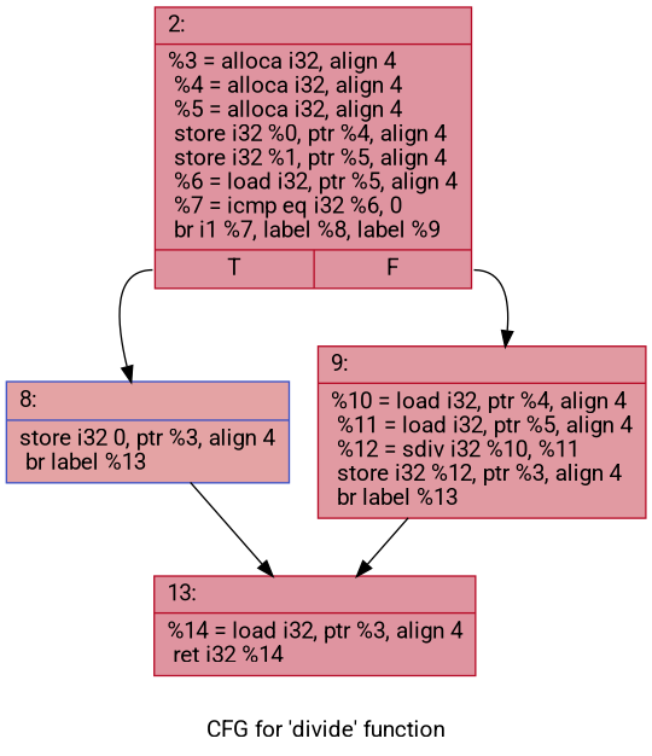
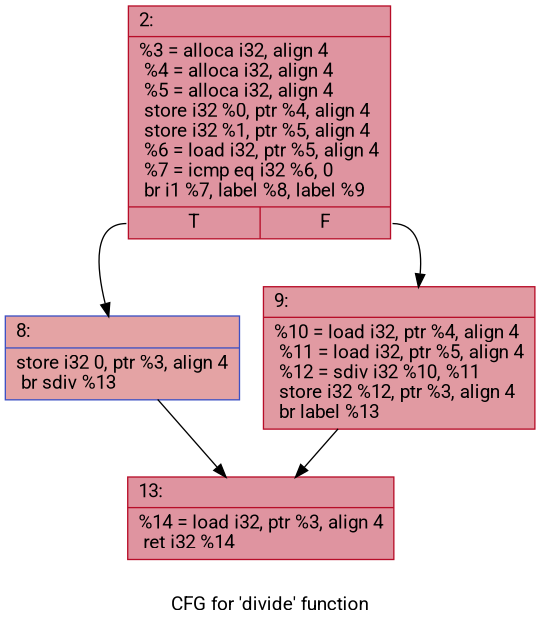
  digraph {
    label="CFG for 'divide' function"
    fontname=Roboto
    node [color="#b70d28ff" fillcolor="#b70d2870" fontname=Roboto shape=record style=filled]
    edge [fontname=Roboto]
    n1 [label="{2:\l|  %3 = alloca i32, align 4\l  %4 = alloca i32, align 4\l  %5 = alloca i32, align 4\l  store i32 %0, ptr %4, align 4\l  store i32 %1, ptr %5, align 4\l  %6 = load i32, ptr %5, align 4\l  %7 = icmp eq i32 %6, 0\l  br i1 %7, label %8, label %9\l|{<s0>T|<s1>F}}"]
-   n2 [color="#3d50c3ff" fillcolor="#c32e3170" label="{8:\l|  store i32 0, ptr %3, align 4\l  br label %13\l}"]
+   n2 [color="#3d50c3ff" fillcolor="#c32e3170" label="{8:\l|  store i32 0, ptr %3, align 4\l  br sdiv %13\l}"]
    n3 [fillcolor="#bb1b2c70" label="{9:\l|  %10 = load i32, ptr %4, align 4\l  %11 = load i32, ptr %5, align 4\l  %12 = sdiv i32 %10, %11\l  store i32 %12, ptr %3, align 4\l  br label %13\l}"]
    n4 [label="{13:\l|  %14 = load i32, ptr %3, align 4\l  ret i32 %14\l}"]
    n1 -> n2 [tailport=s0]
    n1 -> n3 [tailport=s1]
    n2 -> n4
    n3 -> n4
  }
